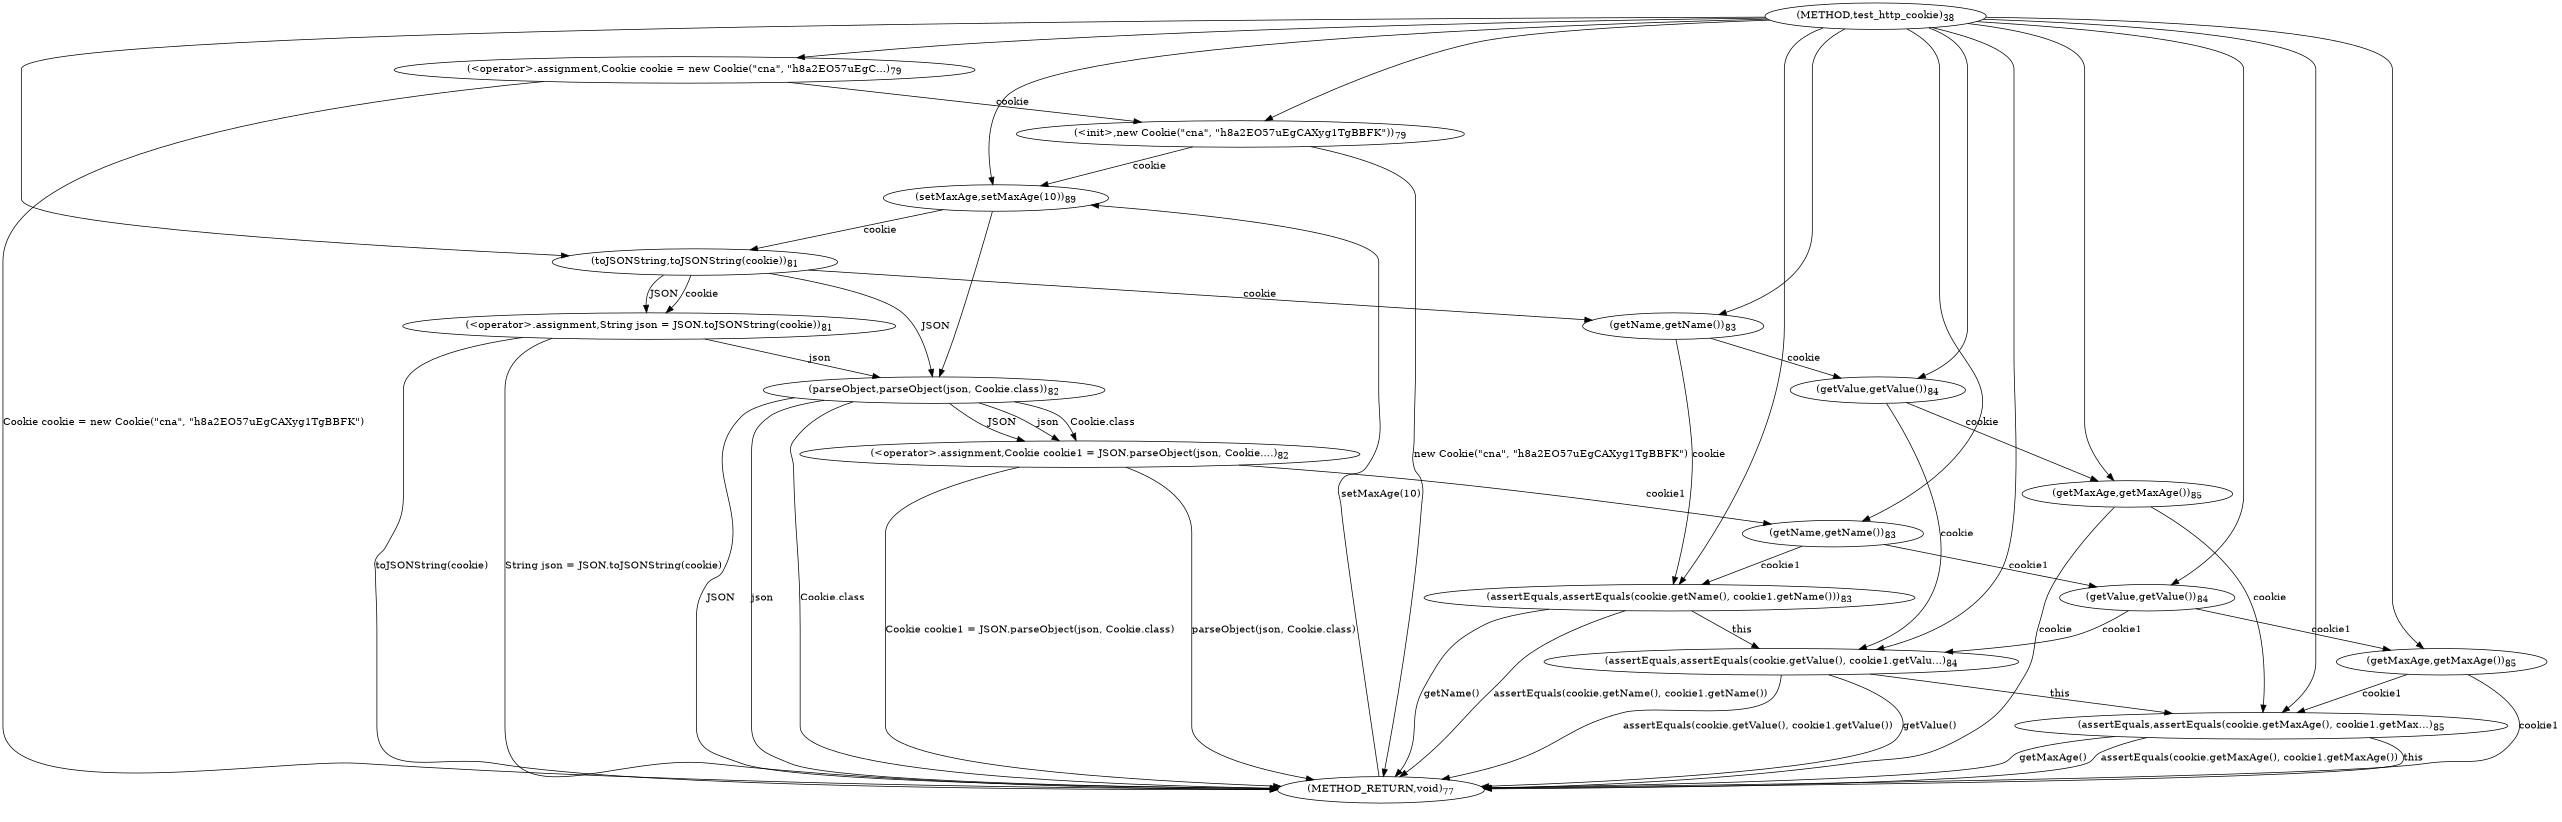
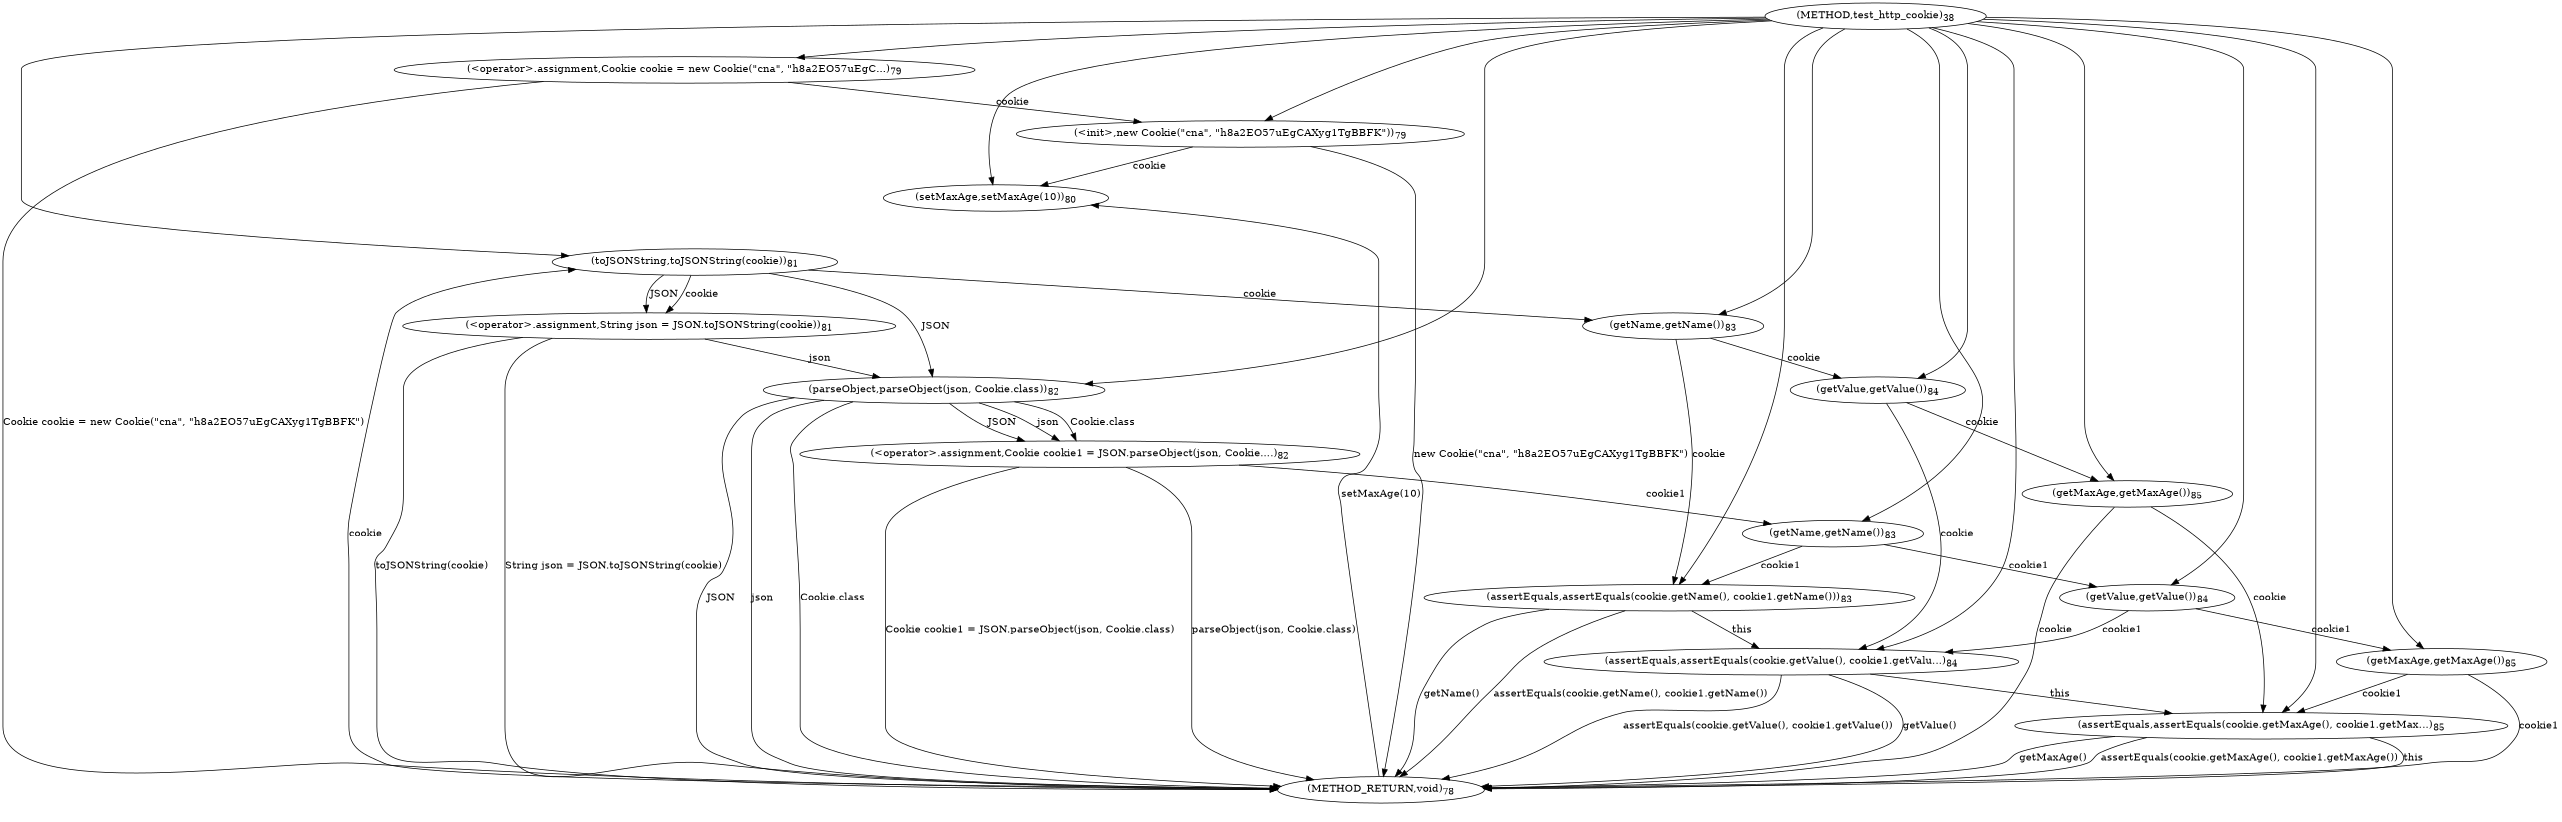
  digraph {
    n1 [label=<(METHOD,test_http_cookie)<SUB>38</SUB>>]
    n2 [label=<(&lt;operator&gt;.assignment,Cookie cookie = new Cookie(&quot;cna&quot;, &quot;h8a2EO57uEgC...)<SUB>79</SUB>>]
    n3 [label=<(&lt;init&gt;,new Cookie(&quot;cna&quot;, &quot;h8a2EO57uEgCAXyg1TgBBFK&quot;))<SUB>79</SUB>>]
-   n4 [label=<(setMaxAge,setMaxAge(10))<SUB>89</SUB>>]
+   n4 [label=<(setMaxAge,setMaxAge(10))<SUB>80</SUB>>]
    n5 [label=<(assertEquals,assertEquals(cookie.getName(), cookie1.getName()))<SUB>83</SUB>>]
    n6 [label=<(assertEquals,assertEquals(cookie.getValue(), cookie1.getValu...)<SUB>84</SUB>>]
    n7 [label=<(assertEquals,assertEquals(cookie.getMaxAge(), cookie1.getMax...)<SUB>85</SUB>>]
    n8 [label=<(toJSONString,toJSONString(cookie))<SUB>81</SUB>>]
    n9 [label=<(parseObject,parseObject(json, Cookie.class))<SUB>82</SUB>>]
    n10 [label=<(getName,getName())<SUB>83</SUB>>]
    n11 [label=<(getName,getName())<SUB>83</SUB>>]
    n12 [label=<(getValue,getValue())<SUB>84</SUB>>]
    n13 [label=<(getValue,getValue())<SUB>84</SUB>>]
    n14 [label=<(getMaxAge,getMaxAge())<SUB>85</SUB>>]
    n15 [label=<(getMaxAge,getMaxAge())<SUB>85</SUB>>]
-   n16 [label=<(METHOD_RETURN,void)<SUB>77</SUB>>]
+   n16 [label=<(METHOD_RETURN,void)<SUB>78</SUB>>]
    n17 [label=<(&lt;operator&gt;.assignment,String json = JSON.toJSONString(cookie))<SUB>81</SUB>>]
    n18 [label=<(&lt;operator&gt;.assignment,Cookie cookie1 = JSON.parseObject(json, Cookie....)<SUB>82</SUB>>]
    n1 -> n2
    n1 -> n3
    n1 -> n4
    n1 -> n5
    n1 -> n6
    n1 -> n7
    n1 -> n8
-   n4 -> n9
+   n1 -> n9
    n1 -> n10
    n1 -> n11
    n1 -> n12
    n1 -> n13
    n1 -> n14
    n1 -> n15
    n2 -> n3 [label=cookie]
    n2 -> n16 [label="Cookie cookie = new Cookie(&quot;cna&quot;, &quot;h8a2EO57uEgCAXyg1TgBBFK&quot;)"]
    n3 -> n4 [label=cookie]
    n3 -> n16 [label="new Cookie(&quot;cna&quot;, &quot;h8a2EO57uEgCAXyg1TgBBFK&quot;)"]
-   n4 -> n8 [label=cookie]
+   n16 -> n8 [label=cookie]
    n5 -> n6 [label=this]
    n5 -> n16 [label="getName()"]
    n5 -> n16 [label="assertEquals(cookie.getName(), cookie1.getName())"]
    n6 -> n7 [label=this]
    n6 -> n16 [label="getValue()"]
    n6 -> n16 [label="assertEquals(cookie.getValue(), cookie1.getValue())"]
    n7 -> n16 [label=this]
    n7 -> n16 [label="getMaxAge()"]
    n7 -> n16 [label="assertEquals(cookie.getMaxAge(), cookie1.getMaxAge())"]
    n8 -> n9 [label=JSON]
    n8 -> n10 [label=cookie]
    n8 -> n17 [label=JSON]
    n8 -> n17 [label=cookie]
    n9 -> n16 [label=JSON]
    n9 -> n16 [label=json]
    n9 -> n16 [label="Cookie.class"]
    n9 -> n18 [label=JSON]
    n9 -> n18 [label=json]
    n9 -> n18 [label="Cookie.class"]
    n10 -> n5 [label=cookie]
    n10 -> n12 [label=cookie]
    n11 -> n5 [label=cookie1]
    n11 -> n13 [label=cookie1]
    n12 -> n6 [label=cookie]
    n12 -> n14 [label=cookie]
    n13 -> n6 [label=cookie1]
    n13 -> n15 [label=cookie1]
    n14 -> n7 [label=cookie]
    n14 -> n16 [label=cookie]
    n15 -> n7 [label=cookie1]
    n15 -> n16 [label=cookie1]
    n16 -> n4 [label="setMaxAge(10)"]
    n17 -> n9 [label=json]
    n17 -> n16 [label="toJSONString(cookie)"]
    n17 -> n16 [label="String json = JSON.toJSONString(cookie)"]
    n18 -> n11 [label=cookie1]
    n18 -> n16 [label="parseObject(json, Cookie.class)"]
    n18 -> n16 [label="Cookie cookie1 = JSON.parseObject(json, Cookie.class)"]
  }
